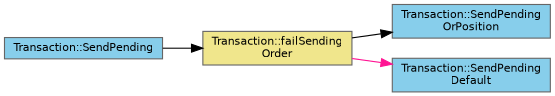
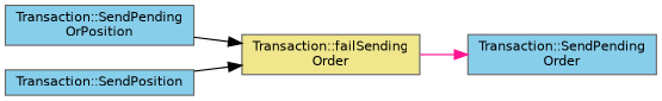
  digraph {
    rankdir=RL
    node [color=grey40 fillcolor=skyblue fontname=Helvetica fontsize=10 shape=box style=filled]
    edge [color=black dir=back fontname=Helvetica fontsize=10 labelfontname=Helvetica labelfontsize=10 style=solid]
    n1 [color=gray40 fillcolor=khaki fontcolor=black height=0.2 label="Transaction::failSending\lOrder" width=0.4]
    n2 [height=0.2 label="Transaction::SendPending\lOrPosition" width=0.4]
-   n3 [height=0.2 label="Transaction::SendPending" width=0.4]
-   n4 [height=0.2 label="Transaction::SendPending\lDefault" width=0.4]
-   n2 -> n1
+   n3 [height=0.2 label="Transaction::SendPosition" width=0.4]
+   n4 [height=0.2 label="Transaction::SendPending\lOrder" width=0.4]
+   n1 -> n2
    n1 -> n3
    n4 -> n1 [color=deeppink]
  }
